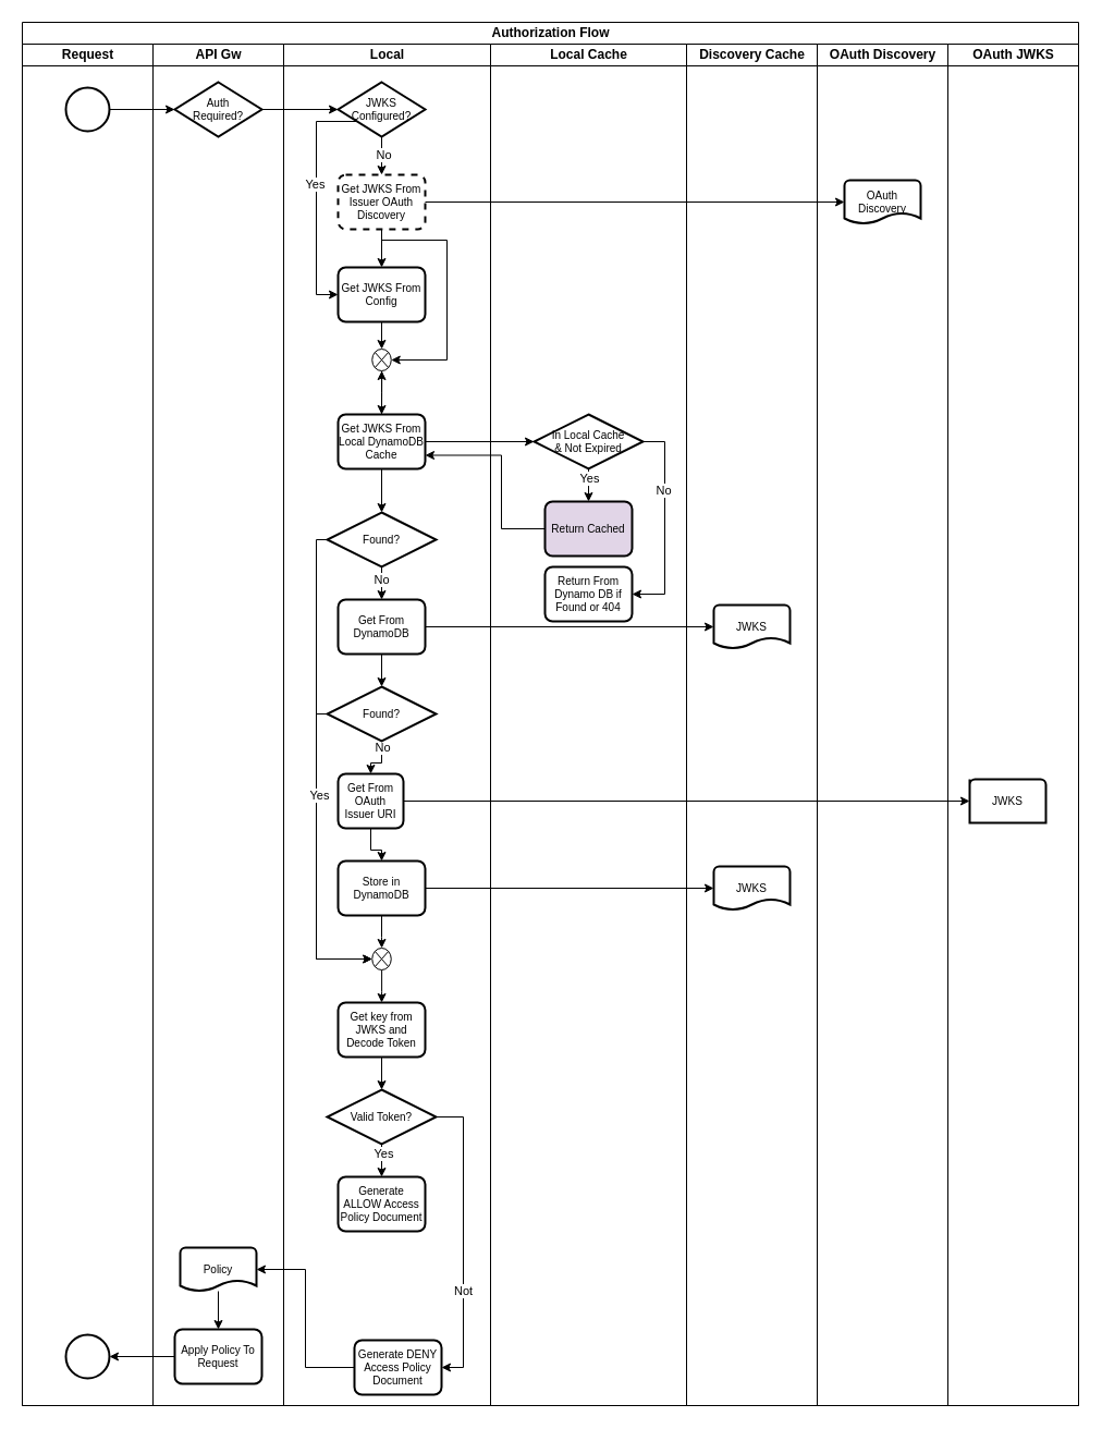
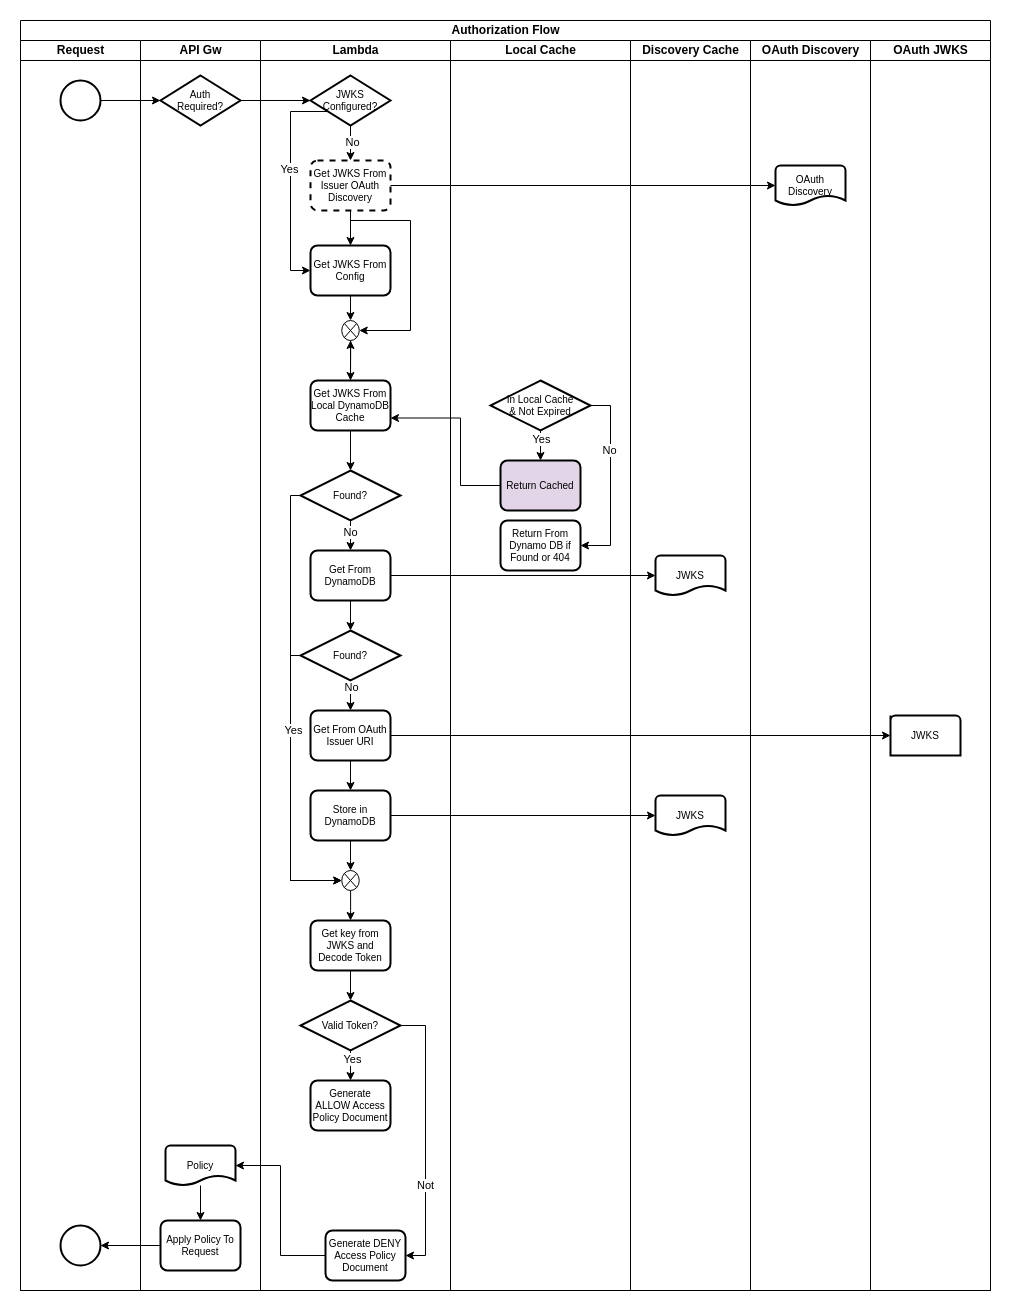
  <mxCell id="0" />
  <mxCell id="1" parent="0" />
  <mxCell id="2" value="Authorization Flow" style="swimlane;childLayout=stackLayout;resizeParent=1;resizeParentMax=0;startSize=20;html=1;" vertex="1" parent="1"><mxGeometry x="20" y="20" width="970" height="1270" as="geometry" /></mxCell>
  <mxCell id="3" value="Request" style="swimlane;startSize=20;html=1;" vertex="1" parent="2"><mxGeometry y="20" width="120" height="1250" as="geometry" /></mxCell>
  <mxCell id="4" value="" style="strokeWidth=2;html=1;shape=mxgraph.flowchart.start_2;whiteSpace=wrap;" vertex="1" parent="3"><mxGeometry x="40.0" y="40" width="40" height="40" as="geometry" /></mxCell>
  <mxCell id="5" value="" style="strokeWidth=2;html=1;shape=mxgraph.flowchart.start_2;whiteSpace=wrap;" vertex="1" parent="3"><mxGeometry x="40.0" y="1185" width="40" height="40" as="geometry" /></mxCell>
  <mxCell id="6" value="API Gw" style="swimlane;startSize=20;html=1;" vertex="1" parent="2"><mxGeometry x="120" y="20" width="120" height="1250" as="geometry" /></mxCell>
  <mxCell id="7" value="Auth&lt;br style=&quot;font-size: 10px;&quot;&gt;Required?" style="strokeWidth=2;html=1;shape=mxgraph.flowchart.decision;whiteSpace=wrap;fontSize=10;" vertex="1" parent="6"><mxGeometry x="20" y="35" width="80" height="50" as="geometry" /></mxCell>
  <mxCell id="8" style="edgeStyle=orthogonalEdgeStyle;rounded=0;orthogonalLoop=1;jettySize=auto;html=1;entryX=0.5;entryY=0;entryDx=0;entryDy=0;" edge="1" parent="6" source="9" target="10"><mxGeometry relative="1" as="geometry" /></mxCell>
  <mxCell id="9" value="Policy" style="strokeWidth=2;html=1;shape=mxgraph.flowchart.document2;whiteSpace=wrap;size=0.25;fontSize=10;" vertex="1" parent="6"><mxGeometry x="25" y="1105" width="70" height="40" as="geometry" /></mxCell>
  <mxCell id="10" value="Apply Policy To Request" style="rounded=1;whiteSpace=wrap;html=1;absoluteArcSize=1;arcSize=14;strokeWidth=2;fontSize=10;" vertex="1" parent="6"><mxGeometry x="20" y="1180" width="80" height="50" as="geometry" /></mxCell>
  <mxCell id="11" value="" style="edgeStyle=orthogonalEdgeStyle;rounded=0;orthogonalLoop=1;jettySize=auto;html=1;exitX=1;exitY=0.5;exitDx=0;exitDy=0;exitPerimeter=0;" edge="1" parent="2" source="7" target="17"><mxGeometry relative="1" as="geometry"><mxPoint x="250" y="80" as="sourcePoint" /></mxGeometry></mxCell>
- <mxCell id="12" value="Local" style="swimlane;startSize=20;html=1;" vertex="1" parent="2"><mxGeometry x="240" y="20" width="190" height="1250" as="geometry" /></mxCell>
+ <mxCell id="12" value="Lambda" style="swimlane;startSize=20;html=1;" vertex="1" parent="2"><mxGeometry x="240" y="20" width="190" height="1250" as="geometry" /></mxCell>
  <mxCell id="13" value="" style="edgeStyle=orthogonalEdgeStyle;rounded=0;orthogonalLoop=1;jettySize=auto;html=1;" edge="1" parent="12" source="17" target="20"><mxGeometry relative="1" as="geometry" /></mxCell>
  <mxCell id="14" value="No" style="edgeLabel;html=1;align=center;verticalAlign=middle;resizable=0;points=[];" vertex="1" connectable="0" parent="13"><mxGeometry x="0.17" y="1" relative="1" as="geometry"><mxPoint as="offset" /></mxGeometry></mxCell>
  <mxCell id="15" style="edgeStyle=orthogonalEdgeStyle;rounded=0;orthogonalLoop=1;jettySize=auto;html=1;entryX=0;entryY=0.5;entryDx=0;entryDy=0;exitX=0.267;exitY=0.72;exitDx=0;exitDy=0;exitPerimeter=0;" edge="1" parent="12" source="17" target="22"><mxGeometry relative="1" as="geometry"><Array as="points"><mxPoint x="30" y="71" /><mxPoint x="30" y="230" /></Array></mxGeometry></mxCell>
  <mxCell id="16" value="Yes" style="edgeLabel;html=1;align=center;verticalAlign=middle;resizable=0;points=[];" vertex="1" connectable="0" parent="15"><mxGeometry x="-0.097" y="-2" relative="1" as="geometry"><mxPoint as="offset" /></mxGeometry></mxCell>
  <mxCell id="17" value="JWKS Configured?" style="strokeWidth=2;html=1;shape=mxgraph.flowchart.decision;whiteSpace=wrap;fontSize=10;" vertex="1" parent="12"><mxGeometry x="50" y="35" width="80" height="50" as="geometry" /></mxCell>
  <mxCell id="18" style="edgeStyle=orthogonalEdgeStyle;rounded=0;orthogonalLoop=1;jettySize=auto;html=1;entryX=1;entryY=0.5;entryDx=0;entryDy=0;entryPerimeter=0;exitX=0.5;exitY=1;exitDx=0;exitDy=0;" edge="1" parent="12" source="20" target="24"><mxGeometry relative="1" as="geometry"><Array as="points"><mxPoint x="90" y="180" /><mxPoint x="150" y="180" /><mxPoint x="150" y="290" /></Array></mxGeometry></mxCell>
  <mxCell id="19" style="edgeStyle=orthogonalEdgeStyle;rounded=0;orthogonalLoop=1;jettySize=auto;html=1;" edge="1" parent="12" source="20" target="22"><mxGeometry relative="1" as="geometry" /></mxCell>
  <mxCell id="20" value="Get JWKS From Issuer OAuth Discovery" style="rounded=1;whiteSpace=wrap;html=1;absoluteArcSize=1;arcSize=14;strokeWidth=2;fontSize=10;dashed=1;" vertex="1" parent="12"><mxGeometry x="50" y="120" width="80" height="50" as="geometry" /></mxCell>
  <mxCell id="21" value="" style="edgeStyle=orthogonalEdgeStyle;rounded=0;orthogonalLoop=1;jettySize=auto;html=1;" edge="1" parent="12" source="22" target="24"><mxGeometry relative="1" as="geometry" /></mxCell>
  <mxCell id="22" value="Get JWKS From Config" style="rounded=1;whiteSpace=wrap;html=1;absoluteArcSize=1;arcSize=14;strokeWidth=2;fontSize=10;" vertex="1" parent="12"><mxGeometry x="50" y="205" width="80" height="50" as="geometry" /></mxCell>
  <mxCell id="23" value="" style="edgeStyle=orthogonalEdgeStyle;rounded=0;orthogonalLoop=1;jettySize=auto;html=1;" edge="1" parent="12" source="24"><mxGeometry relative="1" as="geometry"><mxPoint x="90" y="340" as="targetPoint" /></mxGeometry></mxCell>
  <mxCell id="24" value="" style="verticalLabelPosition=bottom;verticalAlign=top;html=1;shape=mxgraph.flowchart.or;" vertex="1" parent="12"><mxGeometry x="81.25" y="280" width="17.5" height="20" as="geometry" /></mxCell>
  <mxCell id="25" value="" style="edgeStyle=orthogonalEdgeStyle;rounded=0;orthogonalLoop=1;jettySize=auto;html=1;exitX=0.5;exitY=0;exitDx=0;exitDy=0;" edge="1" parent="12" source="27" target="24"><mxGeometry relative="1" as="geometry" /></mxCell>
  <mxCell id="26" value="" style="edgeStyle=orthogonalEdgeStyle;rounded=0;orthogonalLoop=1;jettySize=auto;html=1;" edge="1" parent="12" source="27" target="31"><mxGeometry relative="1" as="geometry" /></mxCell>
  <mxCell id="27" value="Get JWKS From Local DynamoDB Cache" style="rounded=1;whiteSpace=wrap;html=1;absoluteArcSize=1;arcSize=14;strokeWidth=2;fontSize=10;" vertex="1" parent="12"><mxGeometry x="50" y="340" width="80" height="50" as="geometry" /></mxCell>
  <mxCell id="28" style="edgeStyle=orthogonalEdgeStyle;rounded=0;orthogonalLoop=1;jettySize=auto;html=1;" edge="1" parent="12" source="31" target="33"><mxGeometry relative="1" as="geometry" /></mxCell>
  <mxCell id="29" value="No" style="edgeLabel;html=1;align=center;verticalAlign=middle;resizable=0;points=[];" vertex="1" connectable="0" parent="28"><mxGeometry x="0.24" y="-1" relative="1" as="geometry"><mxPoint as="offset" /></mxGeometry></mxCell>
  <mxCell id="30" style="edgeStyle=orthogonalEdgeStyle;rounded=0;orthogonalLoop=1;jettySize=auto;html=1;entryX=0;entryY=0.5;entryDx=0;entryDy=0;entryPerimeter=0;" edge="1" parent="12" source="31" target="44"><mxGeometry relative="1" as="geometry"><Array as="points"><mxPoint x="30" y="455" /><mxPoint x="30" y="840" /></Array></mxGeometry></mxCell>
  <mxCell id="31" value="Found?" style="strokeWidth=2;html=1;shape=mxgraph.flowchart.decision;whiteSpace=wrap;fontSize=10;" vertex="1" parent="12"><mxGeometry x="40" y="430" width="100" height="50" as="geometry" /></mxCell>
  <mxCell id="32" style="edgeStyle=orthogonalEdgeStyle;rounded=0;orthogonalLoop=1;jettySize=auto;html=1;entryX=0.5;entryY=0;entryDx=0;entryDy=0;entryPerimeter=0;" edge="1" parent="12" source="33" target="38"><mxGeometry relative="1" as="geometry" /></mxCell>
  <mxCell id="33" value="Get From DynamoDB" style="rounded=1;whiteSpace=wrap;html=1;absoluteArcSize=1;arcSize=14;strokeWidth=2;fontSize=10;" vertex="1" parent="12"><mxGeometry x="50" y="510" width="80" height="50" as="geometry" /></mxCell>
  <mxCell id="34" style="edgeStyle=orthogonalEdgeStyle;rounded=0;orthogonalLoop=1;jettySize=auto;html=1;" edge="1" parent="12" source="38" target="40"><mxGeometry relative="1" as="geometry" /></mxCell>
  <mxCell id="35" value="No" style="edgeLabel;html=1;align=center;verticalAlign=middle;resizable=0;points=[];" vertex="1" connectable="0" parent="34"><mxGeometry x="-0.76" relative="1" as="geometry"><mxPoint as="offset" /></mxGeometry></mxCell>
  <mxCell id="36" style="edgeStyle=orthogonalEdgeStyle;rounded=0;orthogonalLoop=1;jettySize=auto;html=1;entryX=0;entryY=0.5;entryDx=0;entryDy=0;entryPerimeter=0;" edge="1" parent="12" source="38" target="44"><mxGeometry relative="1" as="geometry"><Array as="points"><mxPoint x="30" y="615" /><mxPoint x="30" y="840" /></Array></mxGeometry></mxCell>
  <mxCell id="37" value="Yes" style="edgeLabel;html=1;align=center;verticalAlign=middle;resizable=0;points=[];" vertex="1" connectable="0" parent="36"><mxGeometry x="-0.413" y="2" relative="1" as="geometry"><mxPoint as="offset" /></mxGeometry></mxCell>
  <mxCell id="38" value="Found?" style="strokeWidth=2;html=1;shape=mxgraph.flowchart.decision;whiteSpace=wrap;fontSize=10;" vertex="1" parent="12"><mxGeometry x="40" y="590" width="100" height="50" as="geometry" /></mxCell>
  <mxCell id="39" style="edgeStyle=orthogonalEdgeStyle;rounded=0;orthogonalLoop=1;jettySize=auto;html=1;" edge="1" parent="12" source="40" target="42"><mxGeometry relative="1" as="geometry" /></mxCell>
- <mxCell id="40" value="Get From OAuth Issuer URI" style="rounded=1;whiteSpace=wrap;html=1;absoluteArcSize=1;arcSize=14;strokeWidth=2;fontSize=10;" vertex="1" parent="12"><mxGeometry x="50" y="670" width="60" height="50" as="geometry" /></mxCell>
+ <mxCell id="40" value="Get From OAuth Issuer URI" style="rounded=1;whiteSpace=wrap;html=1;absoluteArcSize=1;arcSize=14;strokeWidth=2;fontSize=10;" vertex="1" parent="12"><mxGeometry x="50" y="670" width="80" height="50" as="geometry" /></mxCell>
  <mxCell id="41" value="" style="edgeStyle=orthogonalEdgeStyle;rounded=0;orthogonalLoop=1;jettySize=auto;html=1;" edge="1" parent="12" source="42" target="44"><mxGeometry relative="1" as="geometry" /></mxCell>
  <mxCell id="42" value="Store in DynamoDB" style="rounded=1;whiteSpace=wrap;html=1;absoluteArcSize=1;arcSize=14;strokeWidth=2;fontSize=10;" vertex="1" parent="12"><mxGeometry x="50" y="750" width="80" height="50" as="geometry" /></mxCell>
  <mxCell id="43" value="" style="edgeStyle=orthogonalEdgeStyle;rounded=0;orthogonalLoop=1;jettySize=auto;html=1;" edge="1" parent="12" source="44" target="46"><mxGeometry relative="1" as="geometry" /></mxCell>
  <mxCell id="44" value="" style="verticalLabelPosition=bottom;verticalAlign=top;html=1;shape=mxgraph.flowchart.or;" vertex="1" parent="12"><mxGeometry x="81.25" y="830" width="17.5" height="20" as="geometry" /></mxCell>
  <mxCell id="45" style="edgeStyle=orthogonalEdgeStyle;rounded=0;orthogonalLoop=1;jettySize=auto;html=1;" edge="1" parent="12" source="46" target="51"><mxGeometry relative="1" as="geometry" /></mxCell>
  <mxCell id="46" value="Get key from JWKS and Decode Token" style="rounded=1;whiteSpace=wrap;html=1;absoluteArcSize=1;arcSize=14;strokeWidth=2;fontSize=10;" vertex="1" parent="12"><mxGeometry x="50" y="880" width="80" height="50" as="geometry" /></mxCell>
  <mxCell id="47" value="" style="edgeStyle=orthogonalEdgeStyle;rounded=0;orthogonalLoop=1;jettySize=auto;html=1;entryX=0.5;entryY=0;entryDx=0;entryDy=0;" edge="1" parent="12" source="51" target="52"><mxGeometry relative="1" as="geometry" /></mxCell>
  <mxCell id="48" value="Yes" style="edgeLabel;html=1;align=center;verticalAlign=middle;resizable=0;points=[];" vertex="1" connectable="0" parent="47"><mxGeometry x="-0.667" y="1" relative="1" as="geometry"><mxPoint as="offset" /></mxGeometry></mxCell>
  <mxCell id="49" style="edgeStyle=orthogonalEdgeStyle;rounded=0;orthogonalLoop=1;jettySize=auto;html=1;entryX=1;entryY=0.5;entryDx=0;entryDy=0;exitX=1;exitY=0.5;exitDx=0;exitDy=0;exitPerimeter=0;" edge="1" parent="12" source="51" target="53"><mxGeometry relative="1" as="geometry" /></mxCell>
  <mxCell id="50" value="Not" style="edgeLabel;html=1;align=center;verticalAlign=middle;resizable=0;points=[];" vertex="1" connectable="0" parent="49"><mxGeometry x="0.34" y="-1" relative="1" as="geometry"><mxPoint as="offset" /></mxGeometry></mxCell>
  <mxCell id="51" value="Valid Token?" style="strokeWidth=2;html=1;shape=mxgraph.flowchart.decision;whiteSpace=wrap;fontSize=10;" vertex="1" parent="12"><mxGeometry x="40" y="960" width="100" height="50" as="geometry" /></mxCell>
  <mxCell id="52" value="Generate ALLOW Access Policy Document" style="rounded=1;whiteSpace=wrap;html=1;absoluteArcSize=1;arcSize=14;strokeWidth=2;fontSize=10;" vertex="1" parent="12"><mxGeometry x="50" y="1040" width="80" height="50" as="geometry" /></mxCell>
  <mxCell id="53" value="Generate DENY Access Policy Document" style="rounded=1;whiteSpace=wrap;html=1;absoluteArcSize=1;arcSize=14;strokeWidth=2;fontSize=10;" vertex="1" parent="12"><mxGeometry x="65" y="1190" width="80" height="50" as="geometry" /></mxCell>
  <mxCell id="54" value="Local Cache" style="swimlane;startSize=20;html=1;" vertex="1" parent="2"><mxGeometry x="430" y="20" width="180" height="1250" as="geometry" /></mxCell>
  <mxCell id="55" value="" style="edgeStyle=orthogonalEdgeStyle;rounded=0;orthogonalLoop=1;jettySize=auto;html=1;" edge="1" parent="54" source="59" target="60"><mxGeometry relative="1" as="geometry" /></mxCell>
  <mxCell id="56" value="Yes" style="edgeLabel;html=1;align=center;verticalAlign=middle;resizable=0;points=[];" vertex="1" connectable="0" parent="55"><mxGeometry x="-0.68" relative="1" as="geometry"><mxPoint as="offset" /></mxGeometry></mxCell>
  <mxCell id="57" style="edgeStyle=orthogonalEdgeStyle;rounded=0;orthogonalLoop=1;jettySize=auto;html=1;entryX=1;entryY=0.5;entryDx=0;entryDy=0;exitX=1;exitY=0.5;exitDx=0;exitDy=0;exitPerimeter=0;" edge="1" parent="54" source="59" target="61"><mxGeometry relative="1" as="geometry" /></mxCell>
  <mxCell id="58" value="No" style="edgeLabel;html=1;align=center;verticalAlign=middle;resizable=0;points=[];" vertex="1" connectable="0" parent="57"><mxGeometry x="-0.326" y="-2" relative="1" as="geometry"><mxPoint as="offset" /></mxGeometry></mxCell>
  <mxCell id="59" value="In Local Cache&lt;br&gt;&amp;amp; Not Expired" style="strokeWidth=2;html=1;shape=mxgraph.flowchart.decision;whiteSpace=wrap;fontSize=10;" vertex="1" parent="54"><mxGeometry x="40" y="340" width="100" height="50" as="geometry" /></mxCell>
  <mxCell id="60" value="Return Cached" style="rounded=1;whiteSpace=wrap;html=1;absoluteArcSize=1;arcSize=14;strokeWidth=2;fontSize=10;fillColor=#e1d5e7;" vertex="1" parent="54"><mxGeometry x="50" y="420" width="80" height="50" as="geometry" /></mxCell>
  <mxCell id="61" value="Return From Dynamo DB if Found or 404" style="rounded=1;whiteSpace=wrap;html=1;absoluteArcSize=1;arcSize=14;strokeWidth=2;fontSize=10;" vertex="1" parent="54"><mxGeometry x="50" y="480" width="80" height="50" as="geometry" /></mxCell>
  <mxCell id="62" value="Discovery Cache" style="swimlane;startSize=20;html=1;" vertex="1" parent="2"><mxGeometry x="610" y="20" width="120" height="1250" as="geometry" /></mxCell>
  <mxCell id="63" value="JWKS" style="strokeWidth=2;html=1;shape=mxgraph.flowchart.document2;whiteSpace=wrap;size=0.25;fontSize=10;" vertex="1" parent="62"><mxGeometry x="25" y="515" width="70" height="40" as="geometry" /></mxCell>
  <mxCell id="64" value="JWKS" style="strokeWidth=2;html=1;shape=mxgraph.flowchart.document2;whiteSpace=wrap;size=0.25;fontSize=10;" vertex="1" parent="62"><mxGeometry x="25" y="755" width="70" height="40" as="geometry" /></mxCell>
  <mxCell id="65" value="OAuth Discovery" style="swimlane;startSize=20;html=1;" vertex="1" parent="2"><mxGeometry x="730" y="20" width="120" height="1250" as="geometry" /></mxCell>
  <mxCell id="66" value="OAuth Discovery" style="strokeWidth=2;html=1;shape=mxgraph.flowchart.document2;whiteSpace=wrap;size=0.25;fontSize=10;" vertex="1" parent="65"><mxGeometry x="25" y="125" width="70" height="40" as="geometry" /></mxCell>
  <mxCell id="67" value="OAuth JWKS" style="swimlane;startSize=20;html=1;" vertex="1" parent="2"><mxGeometry x="850" y="20" width="120" height="1250" as="geometry" /></mxCell>
  <mxCell id="68" value="JWKS" style="strokeWidth=2;html=1;shape=mxgraph.flowchart.document2;whiteSpace=wrap;size=0;fontSize=10;" vertex="1" parent="67"><mxGeometry x="20" y="675" width="70" height="40" as="geometry" /></mxCell>
  <mxCell id="69" value="" style="edgeStyle=orthogonalEdgeStyle;rounded=0;orthogonalLoop=1;jettySize=auto;html=1;" edge="1" parent="2" source="4" target="7"><mxGeometry relative="1" as="geometry" /></mxCell>
  <mxCell id="70" style="edgeStyle=orthogonalEdgeStyle;rounded=0;orthogonalLoop=1;jettySize=auto;html=1;entryX=0;entryY=0.5;entryDx=0;entryDy=0;entryPerimeter=0;" edge="1" parent="2" source="20" target="66"><mxGeometry relative="1" as="geometry" /></mxCell>
- <mxCell id="71" value="" style="edgeStyle=orthogonalEdgeStyle;rounded=0;orthogonalLoop=1;jettySize=auto;html=1;exitX=1;exitY=0.5;exitDx=0;exitDy=0;" edge="1" parent="2" source="27" target="59"><mxGeometry relative="1" as="geometry"><mxPoint x="380" y="385" as="sourcePoint" /></mxGeometry></mxCell>
  <mxCell id="72" style="edgeStyle=orthogonalEdgeStyle;rounded=0;orthogonalLoop=1;jettySize=auto;html=1;entryX=1;entryY=0.75;entryDx=0;entryDy=0;" edge="1" parent="2" source="60" target="27"><mxGeometry relative="1" as="geometry"><Array as="points"><mxPoint x="440" y="465" /><mxPoint x="440" y="398" /></Array></mxGeometry></mxCell>
  <mxCell id="73" style="edgeStyle=orthogonalEdgeStyle;rounded=0;orthogonalLoop=1;jettySize=auto;html=1;" edge="1" parent="2" source="33" target="63"><mxGeometry relative="1" as="geometry" /></mxCell>
  <mxCell id="74" style="edgeStyle=orthogonalEdgeStyle;rounded=0;orthogonalLoop=1;jettySize=auto;html=1;entryX=0;entryY=0.5;entryDx=0;entryDy=0;entryPerimeter=0;" edge="1" parent="2" source="40" target="68"><mxGeometry relative="1" as="geometry" /></mxCell>
  <mxCell id="75" style="edgeStyle=orthogonalEdgeStyle;rounded=0;orthogonalLoop=1;jettySize=auto;html=1;entryX=0;entryY=0.5;entryDx=0;entryDy=0;entryPerimeter=0;" edge="1" parent="2" source="42" target="64"><mxGeometry relative="1" as="geometry" /></mxCell>
  <mxCell id="76" style="edgeStyle=orthogonalEdgeStyle;rounded=0;orthogonalLoop=1;jettySize=auto;html=1;entryX=1;entryY=0.5;entryDx=0;entryDy=0;entryPerimeter=0;" edge="1" parent="2" source="53" target="9"><mxGeometry relative="1" as="geometry" /></mxCell>
  <mxCell id="77" style="edgeStyle=orthogonalEdgeStyle;rounded=0;orthogonalLoop=1;jettySize=auto;html=1;entryX=1;entryY=0.5;entryDx=0;entryDy=0;entryPerimeter=0;" edge="1" parent="2" source="10" target="5"><mxGeometry relative="1" as="geometry" /></mxCell>
